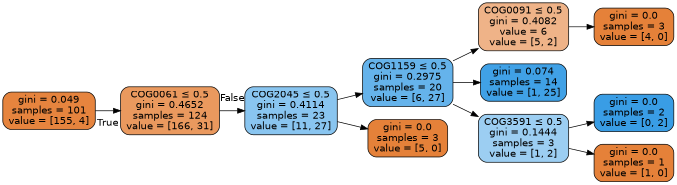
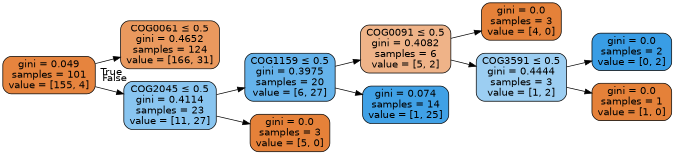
  digraph {
    rankdir=LR
    node [color=black fillcolor="#e58139ff" fontname=helvetica shape=box style="filled, rounded"]
    edge [fontname=helvetica]
    n1 [fillcolor="#e58139cf" label=<COG0061 &le; 0.5<br/>gini = 0.4652<br/>samples = 124<br/>value = [166, 31]>]
    n2 [fillcolor="#399de597" label=<COG2045 &le; 0.5<br/>gini = 0.4114<br/>samples = 23<br/>value = [11, 27]>]
    n3 [fillcolor="#e58139f8" label=<gini = 0.049<br/>samples = 101<br/>value = [155, 4]>]
-   n4 [fillcolor="#399de5c6" label=<COG1159 &le; 0.5<br/>gini = 0.2975<br/>samples = 20<br/>value = [6, 27]>]
+   n4 [fillcolor="#399de5c6" label=<COG1159 &le; 0.5<br/>gini = 0.3975<br/>samples = 20<br/>value = [6, 27]>]
    n5 [label=<gini = 0.0<br/>samples = 3<br/>value = [5, 0]>]
-   n6 [fillcolor="#e5813999" label=<COG0091 &le; 0.5<br/>gini = 0.4082<br/>value = 6<br/>value = [5, 2]>]
+   n6 [fillcolor="#e5813999" label=<COG0091 &le; 0.5<br/>gini = 0.4082<br/>samples = 6<br/>value = [5, 2]>]
    n7 [fillcolor="#399de5f5" label=<gini = 0.074<br/>samples = 14<br/>value = [1, 25]>]
    n8 [label=<gini = 0.0<br/>samples = 3<br/>value = [4, 0]>]
-   n9 [fillcolor="#399de57f" label=<COG3591 &le; 0.5<br/>gini = 0.1444<br/>samples = 3<br/>value = [1, 2]>]
+   n9 [fillcolor="#399de57f" label=<COG3591 &le; 0.5<br/>gini = 0.4444<br/>samples = 3<br/>value = [1, 2]>]
    n10 [fillcolor="#399de5ff" label=<gini = 0.0<br/>samples = 2<br/>value = [0, 2]>]
    n11 [label=<gini = 0.0<br/>samples = 1<br/>value = [1, 0]>]
-   n1 -> n2 [headlabel=False labelangle=-45 labeldistance=2.5]
+   n3 -> n2 [headlabel=False labelangle=-45 labeldistance=2.5]
    n2 -> n4
    n2 -> n5
    n3 -> n1 [headlabel=True labelangle=45 labeldistance=2.5]
    n4 -> n6
    n4 -> n7
    n6 -> n8
-   n4 -> n9
+   n6 -> n9
    n9 -> n10
    n9 -> n11
  }
